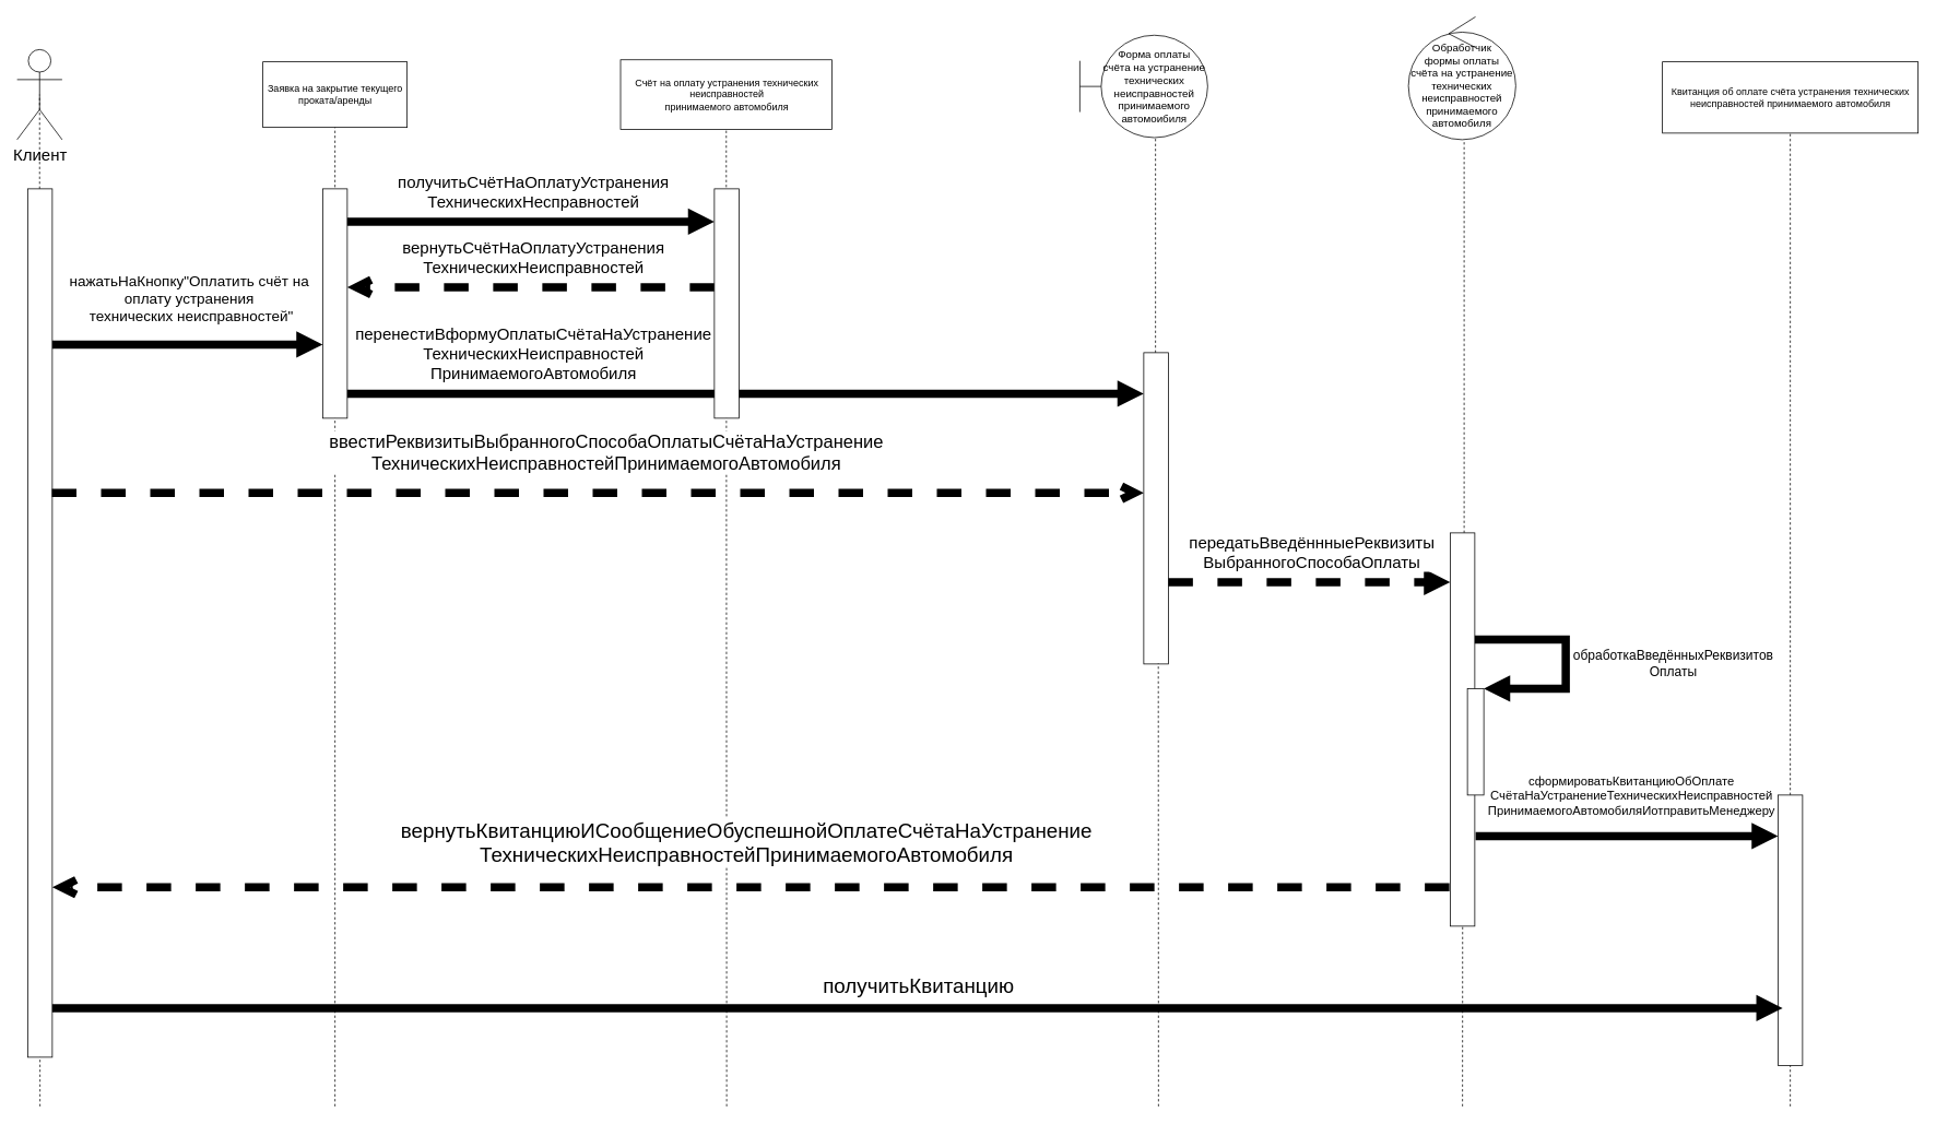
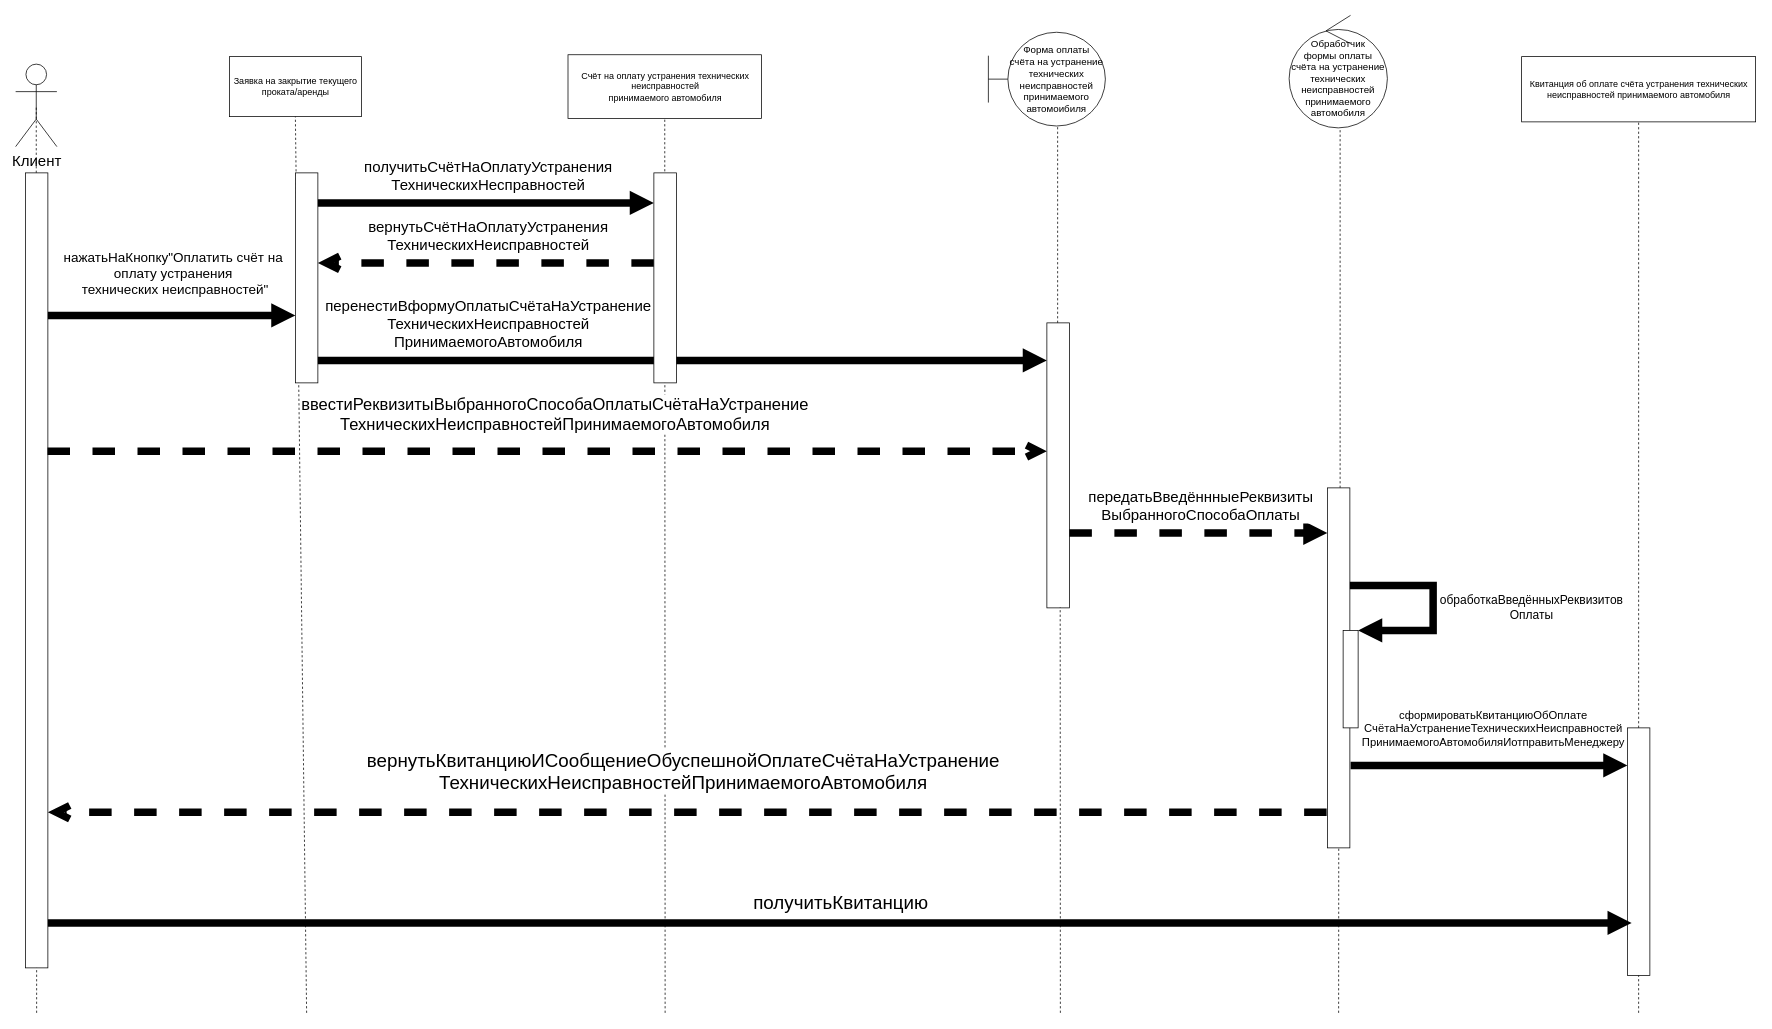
  <mxCell id="0" />
  <mxCell id="1" parent="0" />
  <mxCell id="2" value="" style="endArrow=none;dashed=1;html=1;entryX=0.5;entryY=0.5;entryDx=0;entryDy=0;entryPerimeter=0;" edge="1" parent="1" target="15"><mxGeometry width="50" height="50" relative="1" as="geometry"><mxPoint x="48" y="1350" as="sourcePoint" /><mxPoint x="47.5" y="115" as="targetPoint" /></mxGeometry></mxCell>
- <mxCell id="3" value="&lt;font style=&quot;font-size: 20px&quot;&gt;Клиент&lt;/font&gt;" style="shape=umlActor;verticalLabelPosition=bottom;labelBackgroundColor=#ffffff;verticalAlign=top;html=1;" vertex="1" parent="1"><mxGeometry x="20" y="60" width="55" height="110" as="geometry" /></mxCell>
- <mxCell id="4" value="Заявка на закрытие текущего &lt;br&gt;проката/аренды" style="html=1;" vertex="1" parent="1"><mxGeometry x="320" y="75" width="176" height="80" as="geometry" /></mxCell>
+ <mxCell id="3" value="&lt;font style=&quot;font-size: 20px&quot;&gt;Клиент&lt;/font&gt;" style="shape=umlActor;verticalLabelPosition=bottom;labelBackgroundColor=#ffffff;verticalAlign=top;html=1;" vertex="1" parent="1"><mxGeometry x="20" y="85" width="55" height="110" as="geometry" /></mxCell>
+ <mxCell id="4" value="Заявка на закрытие текущего &lt;br&gt;проката/аренды" style="html=1;" vertex="1" parent="1"><mxGeometry x="305" y="75" width="176" height="80" as="geometry" /></mxCell>
  <mxCell id="5" value="&lt;font style=&quot;font-size: 13px&quot;&gt;Форма оплаты &lt;br&gt;счёта на устранение технических неисправностей принимаемого автомоибиля&lt;/font&gt;" style="shape=umlBoundary;whiteSpace=wrap;html=1;" vertex="1" parent="1"><mxGeometry x="1317" y="42.5" width="156" height="125" as="geometry" /></mxCell>
  <mxCell id="6" value="&lt;font style=&quot;font-size: 13px&quot;&gt;Обработчик &lt;br&gt;формы оплаты &lt;br&gt;счёта на устранение технических неисправностей принимаемого автомобиля&lt;/font&gt;" style="ellipse;shape=umlControl;whiteSpace=wrap;html=1;" vertex="1" parent="1"><mxGeometry x="1718" y="20" width="131" height="150" as="geometry" /></mxCell>
  <mxCell id="7" value="Счёт на оплату устранения технических &lt;br&gt;неисправностей &lt;br&gt;принимаемого автомобиля" style="html=1;" vertex="1" parent="1"><mxGeometry x="756.5" y="72.5" width="258" height="85" as="geometry" /></mxCell>
  <mxCell id="8" value="Квитанция об оплате счёта устранения технических &lt;br&gt;неисправностей принимаемого автомобиля" style="html=1;" vertex="1" parent="1"><mxGeometry x="2028" y="75" width="312" height="87" as="geometry" /></mxCell>
  <mxCell id="9" value="" style="endArrow=none;dashed=1;html=1;entryX=0.5;entryY=0.5;entryDx=0;entryDy=0;entryPerimeter=0;" edge="1" parent="1" source="15" target="3"><mxGeometry width="50" height="50" relative="1" as="geometry"><mxPoint x="48" y="850" as="sourcePoint" /><mxPoint x="30" y="260" as="targetPoint" /></mxGeometry></mxCell>
  <mxCell id="10" value="" style="endArrow=none;dashed=1;html=1;entryX=0.5;entryY=1;entryDx=0;entryDy=0;" edge="1" parent="1" target="4"><mxGeometry width="50" height="50" relative="1" as="geometry"><mxPoint x="408" y="1350" as="sourcePoint" /><mxPoint x="380" y="310" as="targetPoint" /></mxGeometry></mxCell>
  <mxCell id="11" value="" style="endArrow=none;dashed=1;html=1;entryX=0.592;entryY=0.998;entryDx=0;entryDy=0;entryPerimeter=0;" edge="1" parent="1" source="22" target="5"><mxGeometry width="50" height="50" relative="1" as="geometry"><mxPoint x="1409" y="840" as="sourcePoint" /><mxPoint x="1476" y="290" as="targetPoint" /></mxGeometry></mxCell>
  <mxCell id="12" value="" style="endArrow=none;dashed=1;html=1;entryX=0.519;entryY=1;entryDx=0;entryDy=0;entryPerimeter=0;" edge="1" parent="1" source="25" target="6"><mxGeometry width="50" height="50" relative="1" as="geometry"><mxPoint x="1786" y="840" as="sourcePoint" /><mxPoint x="1756" y="260" as="targetPoint" /></mxGeometry></mxCell>
  <mxCell id="13" value="" style="endArrow=none;dashed=1;html=1;entryX=0.5;entryY=1;entryDx=0;entryDy=0;" edge="1" parent="1" target="7"><mxGeometry width="50" height="50" relative="1" as="geometry"><mxPoint x="886" y="1350" as="sourcePoint" /><mxPoint x="1590" y="240" as="targetPoint" /></mxGeometry></mxCell>
  <mxCell id="14" value="" style="endArrow=none;dashed=1;html=1;entryX=0.5;entryY=1;entryDx=0;entryDy=0;" edge="1" parent="1" source="30" target="8"><mxGeometry width="50" height="50" relative="1" as="geometry"><mxPoint x="2181" y="1110" as="sourcePoint" /><mxPoint x="2140" y="250" as="targetPoint" /></mxGeometry></mxCell>
  <mxCell id="15" value="" style="html=1;points=[];perimeter=orthogonalPerimeter;" vertex="1" parent="1"><mxGeometry x="33" y="230" width="30" height="1060" as="geometry" /></mxCell>
  <mxCell id="16" value="" style="html=1;points=[];perimeter=orthogonalPerimeter;" vertex="1" parent="1"><mxGeometry x="393" y="230" width="30" height="280" as="geometry" /></mxCell>
  <mxCell id="17" value="&lt;font style=&quot;font-size: 18px&quot;&gt;нажатьНаКнопку&quot;Оплатить счёт на &lt;br&gt;оплату устранения&lt;br&gt;&amp;nbsp;технических неисправностей&quot;&lt;/font&gt;" style="html=1;verticalAlign=bottom;endArrow=block;strokeWidth=10;" edge="1" parent="1" source="15" target="16"><mxGeometry x="0.014" y="20" width="80" relative="1" as="geometry"><mxPoint x="100" y="290" as="sourcePoint" /><mxPoint x="180" y="290" as="targetPoint" /><Array as="points"><mxPoint x="280" y="420" /></Array><mxPoint as="offset" /></mxGeometry></mxCell>
  <mxCell id="18" value="&lt;font style=&quot;font-size: 20px&quot;&gt;перенестиВформуОплатыСчётаНаУстранение&lt;br&gt;ТехническихНеисправностей&lt;br&gt;ПринимаемогоАвтомобиля&lt;/font&gt;" style="html=1;verticalAlign=bottom;endArrow=block;strokeWidth=10;" edge="1" parent="1" target="22"><mxGeometry x="-0.533" y="10" width="80" relative="1" as="geometry"><mxPoint x="423" y="480" as="sourcePoint" /><mxPoint x="870.5" y="480" as="targetPoint" /><Array as="points"><mxPoint x="640.5" y="480" /></Array><mxPoint as="offset" /></mxGeometry></mxCell>
  <mxCell id="19" value="&lt;font style=&quot;font-size: 22px&quot;&gt;ввестиРеквизитыВыбранногоСпособаОплатыСчётаНаУстранение&lt;br&gt;ТехническихНеисправностейПринимаемогоАвтомобиля&lt;/font&gt;" style="html=1;verticalAlign=bottom;endArrow=open;strokeWidth=10;dashed=1;endFill=0;" edge="1" parent="1" target="22"><mxGeometry x="0.014" y="20" width="80" relative="1" as="geometry"><mxPoint x="62.5" y="601" as="sourcePoint" /><mxPoint x="710" y="600" as="targetPoint" /><Array as="points"><mxPoint x="280" y="601" /></Array><mxPoint as="offset" /></mxGeometry></mxCell>
  <mxCell id="20" value="&lt;font style=&quot;font-size: 20px&quot;&gt;получитьСчётНаОплатуУстранения&lt;br&gt;ТехническихНесправностей&lt;/font&gt;" style="html=1;verticalAlign=bottom;endArrow=block;strokeWidth=10;" edge="1" parent="1" source="16" target="24"><mxGeometry x="0.551" y="120" width="80" relative="1" as="geometry"><mxPoint x="490" y="270" as="sourcePoint" /><mxPoint x="570" y="270" as="targetPoint" /><Array as="points"><mxPoint x="770" y="270" /></Array><mxPoint x="-120" y="110" as="offset" /></mxGeometry></mxCell>
  <mxCell id="21" value="&lt;font style=&quot;font-size: 20px&quot;&gt;вернутьСчётНаОплатуУстранения&lt;br&gt;ТехническихНеисправностей&lt;/font&gt;" style="html=1;verticalAlign=bottom;endArrow=open;dashed=1;endSize=8;strokeWidth=10;" edge="1" parent="1" source="24" target="16"><mxGeometry x="0.567" y="-130" relative="1" as="geometry"><mxPoint x="570" y="350" as="sourcePoint" /><mxPoint x="490" y="350" as="targetPoint" /><Array as="points"><mxPoint x="520" y="350" /></Array><mxPoint x="130" y="120" as="offset" /></mxGeometry></mxCell>
  <mxCell id="22" value="" style="html=1;points=[];perimeter=orthogonalPerimeter;" vertex="1" parent="1"><mxGeometry x="1395" y="430" width="30" height="380" as="geometry" /></mxCell>
  <mxCell id="23" value="" style="endArrow=none;dashed=1;html=1;entryX=0.592;entryY=0.998;entryDx=0;entryDy=0;entryPerimeter=0;" edge="1" parent="1" target="22"><mxGeometry width="50" height="50" relative="1" as="geometry"><mxPoint x="1413" y="1350" as="sourcePoint" /><mxPoint x="1409.352" y="167.25" as="targetPoint" /></mxGeometry></mxCell>
  <mxCell id="24" value="" style="html=1;points=[];perimeter=orthogonalPerimeter;" vertex="1" parent="1"><mxGeometry x="871" y="230" width="30" height="280" as="geometry" /></mxCell>
  <mxCell id="25" value="" style="html=1;points=[];perimeter=orthogonalPerimeter;" vertex="1" parent="1"><mxGeometry x="1769" y="650" width="30" height="480" as="geometry" /></mxCell>
  <mxCell id="26" value="" style="endArrow=none;dashed=1;html=1;strokeWidth=1;entryX=0.505;entryY=0.997;entryDx=0;entryDy=0;entryPerimeter=0;" edge="1" parent="1" target="25"><mxGeometry width="50" height="50" relative="1" as="geometry"><mxPoint x="1784" y="1350" as="sourcePoint" /><mxPoint x="1810" y="860" as="targetPoint" /></mxGeometry></mxCell>
  <mxCell id="27" value="&lt;font style=&quot;font-size: 20px&quot;&gt;передатьВведённныеРеквизиты&lt;br&gt;ВыбранногоСпособаОплаты&lt;/font&gt;" style="html=1;verticalAlign=bottom;endArrow=block;dashed=1;strokeWidth=10;" edge="1" parent="1" source="22" target="25"><mxGeometry x="0.715" y="120" width="80" relative="1" as="geometry"><mxPoint x="1500" y="710" as="sourcePoint" /><mxPoint x="1580" y="710" as="targetPoint" /><Array as="points"><mxPoint x="1720" y="710" /></Array><mxPoint x="-120" y="110" as="offset" /></mxGeometry></mxCell>
  <mxCell id="28" value="" style="html=1;points=[];perimeter=orthogonalPerimeter;" vertex="1" parent="1"><mxGeometry x="1790" y="840" width="20" height="130" as="geometry" /></mxCell>
  <mxCell id="29" value="&lt;font style=&quot;font-size: 16px&quot;&gt;обработкаВведённыхРеквизитов&lt;br&gt;Оплаты&lt;/font&gt;" style="edgeStyle=orthogonalEdgeStyle;html=1;align=center;spacingLeft=2;endArrow=block;rounded=0;entryX=1;entryY=0;strokeWidth=10;" edge="1" target="28" parent="1" source="25"><mxGeometry x="-0.179" y="-133" relative="1" as="geometry"><mxPoint x="1800" y="780" as="sourcePoint" /><Array as="points"><mxPoint x="1910" y="780" /><mxPoint x="1910" y="840" /></Array><mxPoint x="263" y="29" as="offset" /></mxGeometry></mxCell>
  <mxCell id="30" value="" style="html=1;points=[];perimeter=orthogonalPerimeter;" vertex="1" parent="1"><mxGeometry x="2169" y="970" width="30" height="330" as="geometry" /></mxCell>
  <mxCell id="31" value="" style="endArrow=none;dashed=1;html=1;entryX=0.5;entryY=1;entryDx=0;entryDy=0;" edge="1" parent="1" target="30"><mxGeometry width="50" height="50" relative="1" as="geometry"><mxPoint x="2184" y="1350" as="sourcePoint" /><mxPoint x="2184" y="162" as="targetPoint" /></mxGeometry></mxCell>
  <mxCell id="32" value="&lt;font style=&quot;font-size: 15px&quot;&gt;сформироватьКвитанциюОбОплате&lt;br&gt;СчётаНаУстранениеТехническихНеисправностей&lt;br&gt;ПринимаемогоАвтомобиляИотправитьМенеджеру&lt;/font&gt;" style="html=1;verticalAlign=bottom;endArrow=block;strokeWidth=10;" edge="1" parent="1"><mxGeometry x="0.03" y="20" width="80" relative="1" as="geometry"><mxPoint x="1800" y="1020" as="sourcePoint" /><mxPoint x="2169" y="1020" as="targetPoint" /><mxPoint as="offset" /></mxGeometry></mxCell>
  <mxCell id="33" value="&lt;font style=&quot;font-size: 25px&quot;&gt;вернутьКвитанциюИСообщениеОбуспешнойОплатеСчётаНаУстранение&lt;br&gt;ТехническихНеисправностейПринимаемогоАвтомобиля&lt;/font&gt;" style="html=1;verticalAlign=bottom;endArrow=open;dashed=1;endSize=8;strokeWidth=10;exitX=-0.033;exitY=0.901;exitDx=0;exitDy=0;exitPerimeter=0;" edge="1" parent="1" source="25" target="15"><mxGeometry x="0.006" y="-22" relative="1" as="geometry"><mxPoint x="1530" y="1080" as="sourcePoint" /><mxPoint x="1450" y="1080" as="targetPoint" /><mxPoint as="offset" /></mxGeometry></mxCell>
  <mxCell id="34" value="&lt;font style=&quot;font-size: 25px&quot;&gt;получитьКвитанцию&lt;/font&gt;" style="html=1;verticalAlign=bottom;endArrow=block;strokeWidth=10;" edge="1" parent="1"><mxGeometry x="0.001" y="10" width="80" relative="1" as="geometry"><mxPoint x="63" y="1230" as="sourcePoint" /><mxPoint x="2174.706" y="1230" as="targetPoint" /><mxPoint as="offset" /></mxGeometry></mxCell>
